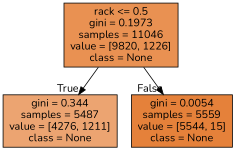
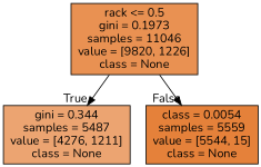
  digraph {
    fontname=Nunito
    node [color=black shape=box style=filled fontname=Nunito]
    edge [labeldistance=2.5 fontname=Nunito]
    n1 [fillcolor="#e58139df" label="rack <= 0.5\ngini = 0.1973\nsamples = 11046\nvalue = [9820, 1226]\nclass = None"]
    n2 [fillcolor="#e58139b7" label="gini = 0.344\nsamples = 5487\nvalue = [4276, 1211]\nclass = None"]
-   n3 [fillcolor="#e58139fe" label="gini = 0.0054\nsamples = 5559\nvalue = [5544, 15]\nclass = None"]
+   n3 [fillcolor="#e58139fe" label="class = 0.0054\nsamples = 5559\nvalue = [5544, 15]\nclass = None"]
    n1 -> n2 [headlabel=True labelangle=45]
    n1 -> n3 [headlabel=False labelangle=-45]
  }
